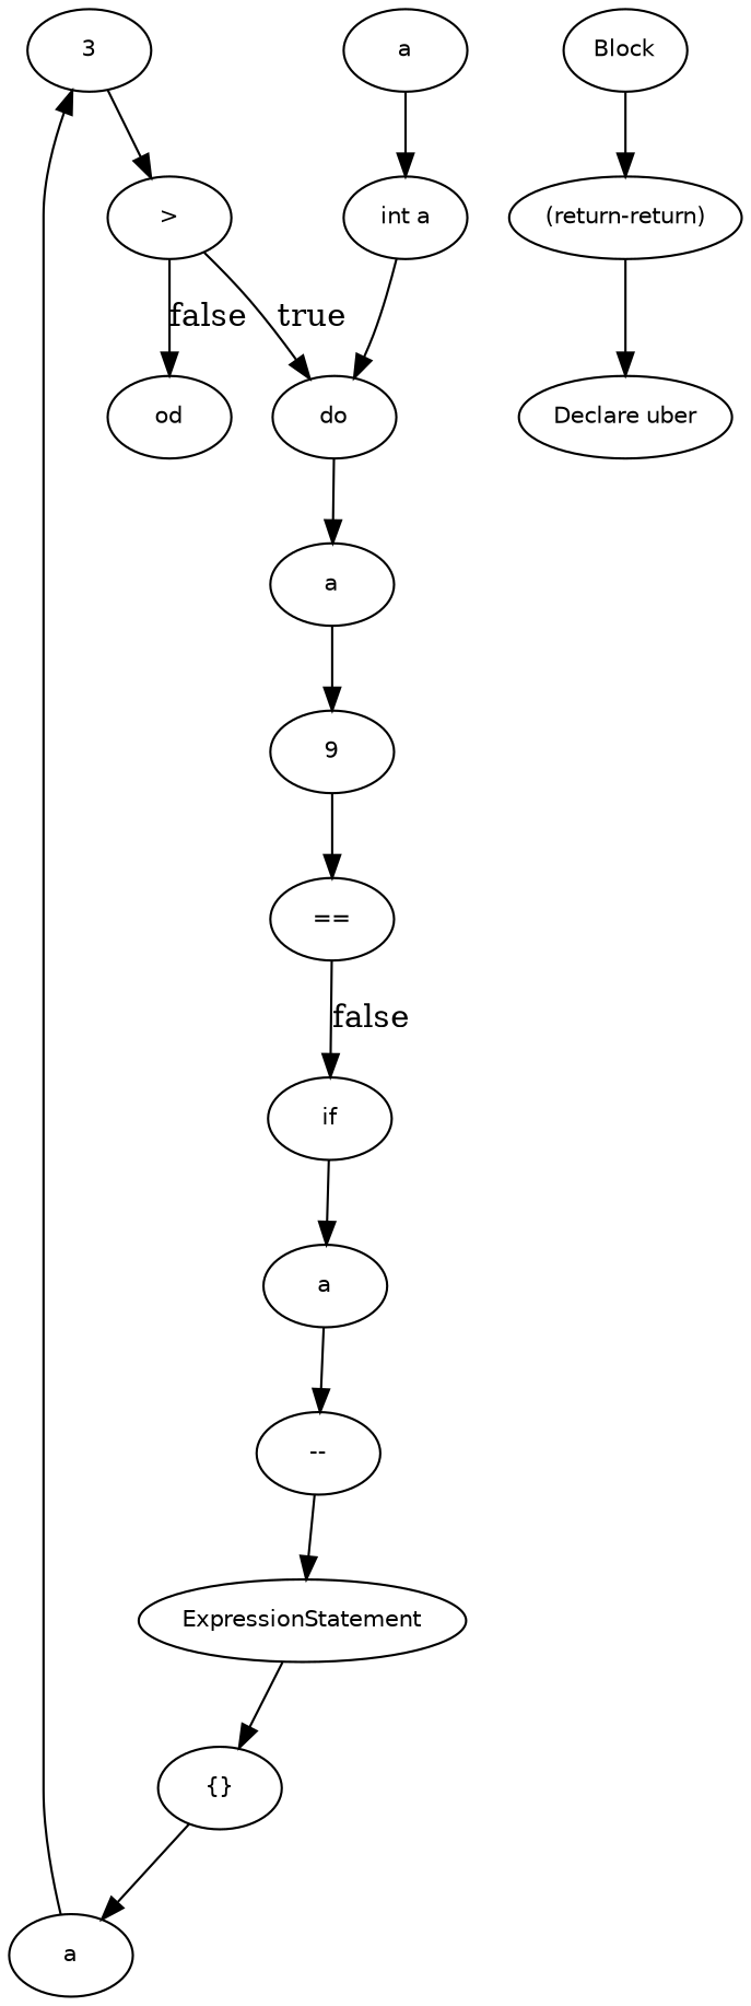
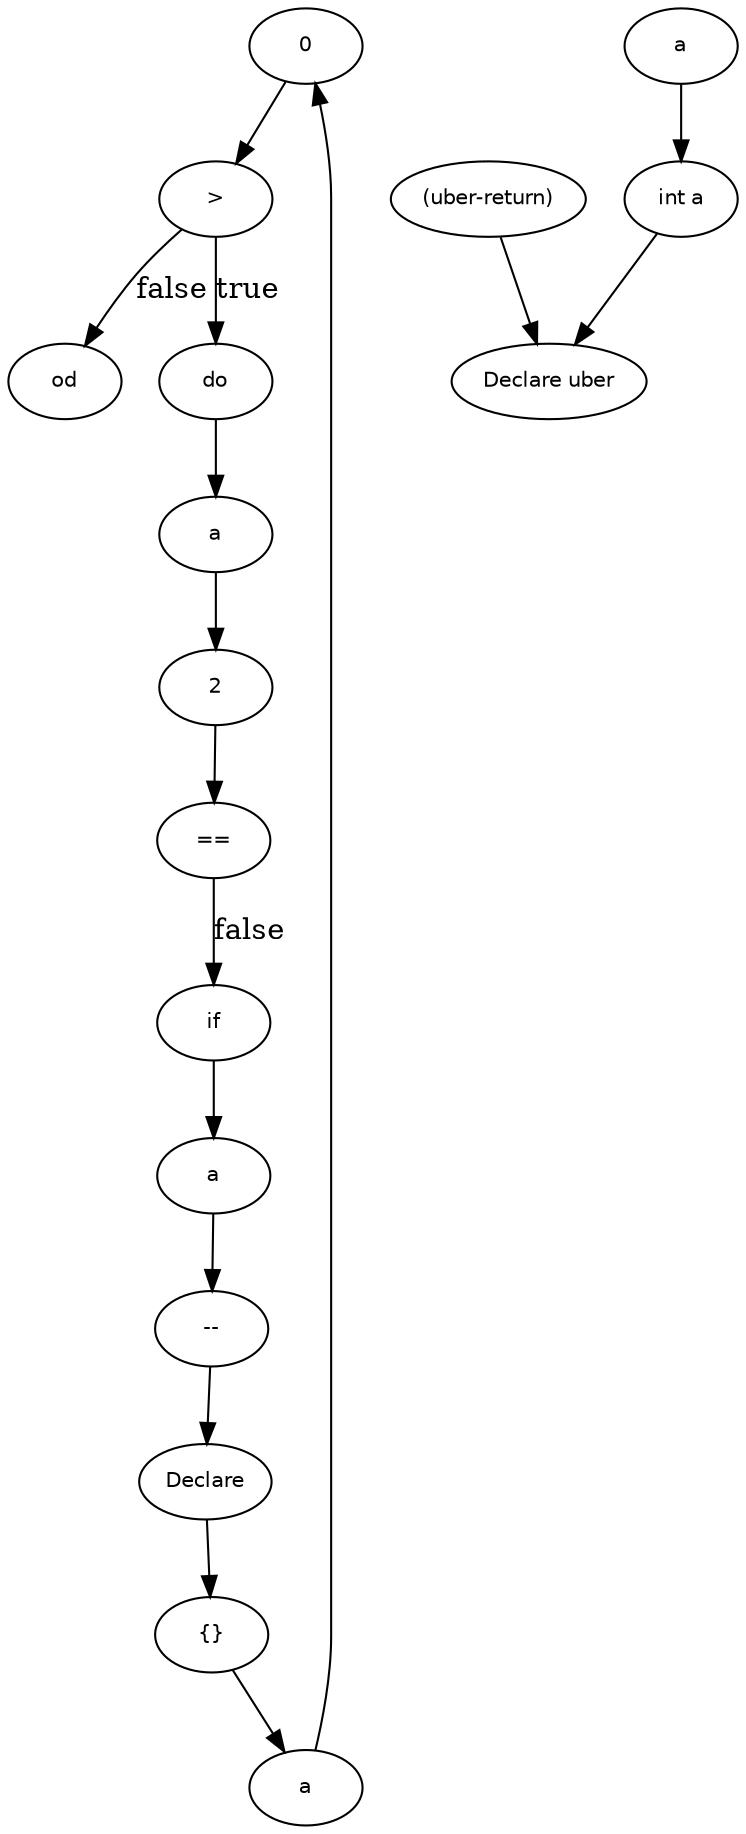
  digraph {
    node [fontname=Helvetica fontsize=10]
-   n1 [label=3]
+   n1 [label=0]
    n2 [label=">"]
    n3 [label=od]
    n4 [label=do]
    n5 [label=a]
    n6 [label=a]
    n7 [label=a]
    n8 [label="--"]
-   n9 [label=ExpressionStatement]
+   n9 [label=Declare]
    n10 [label="{}"]
-   n11 [label="(return-return)"]
+   n11 [label="(uber-return)"]
    n12 [label="Declare uber"]
-   n13 [label=9]
+   n13 [label=2]
    n14 [label="=="]
    n15 [label=if]
-   n16 [label=Block]
    n17 [label=a]
    n18 [label="int a"]
    n1 -> n2
    n2 -> n3 [label=false]
    n2 -> n4 [label=true]
    n4 -> n6
    n5 -> n1
    n6 -> n13
    n7 -> n8
    n8 -> n9
    n9 -> n10
    n10 -> n5
    n11 -> n12
    n13 -> n14
    n14 -> n15 [label=false]
    n15 -> n7
-   n16 -> n11
    n17 -> n18
-   n18 -> n4
+   n18 -> n12
  }
